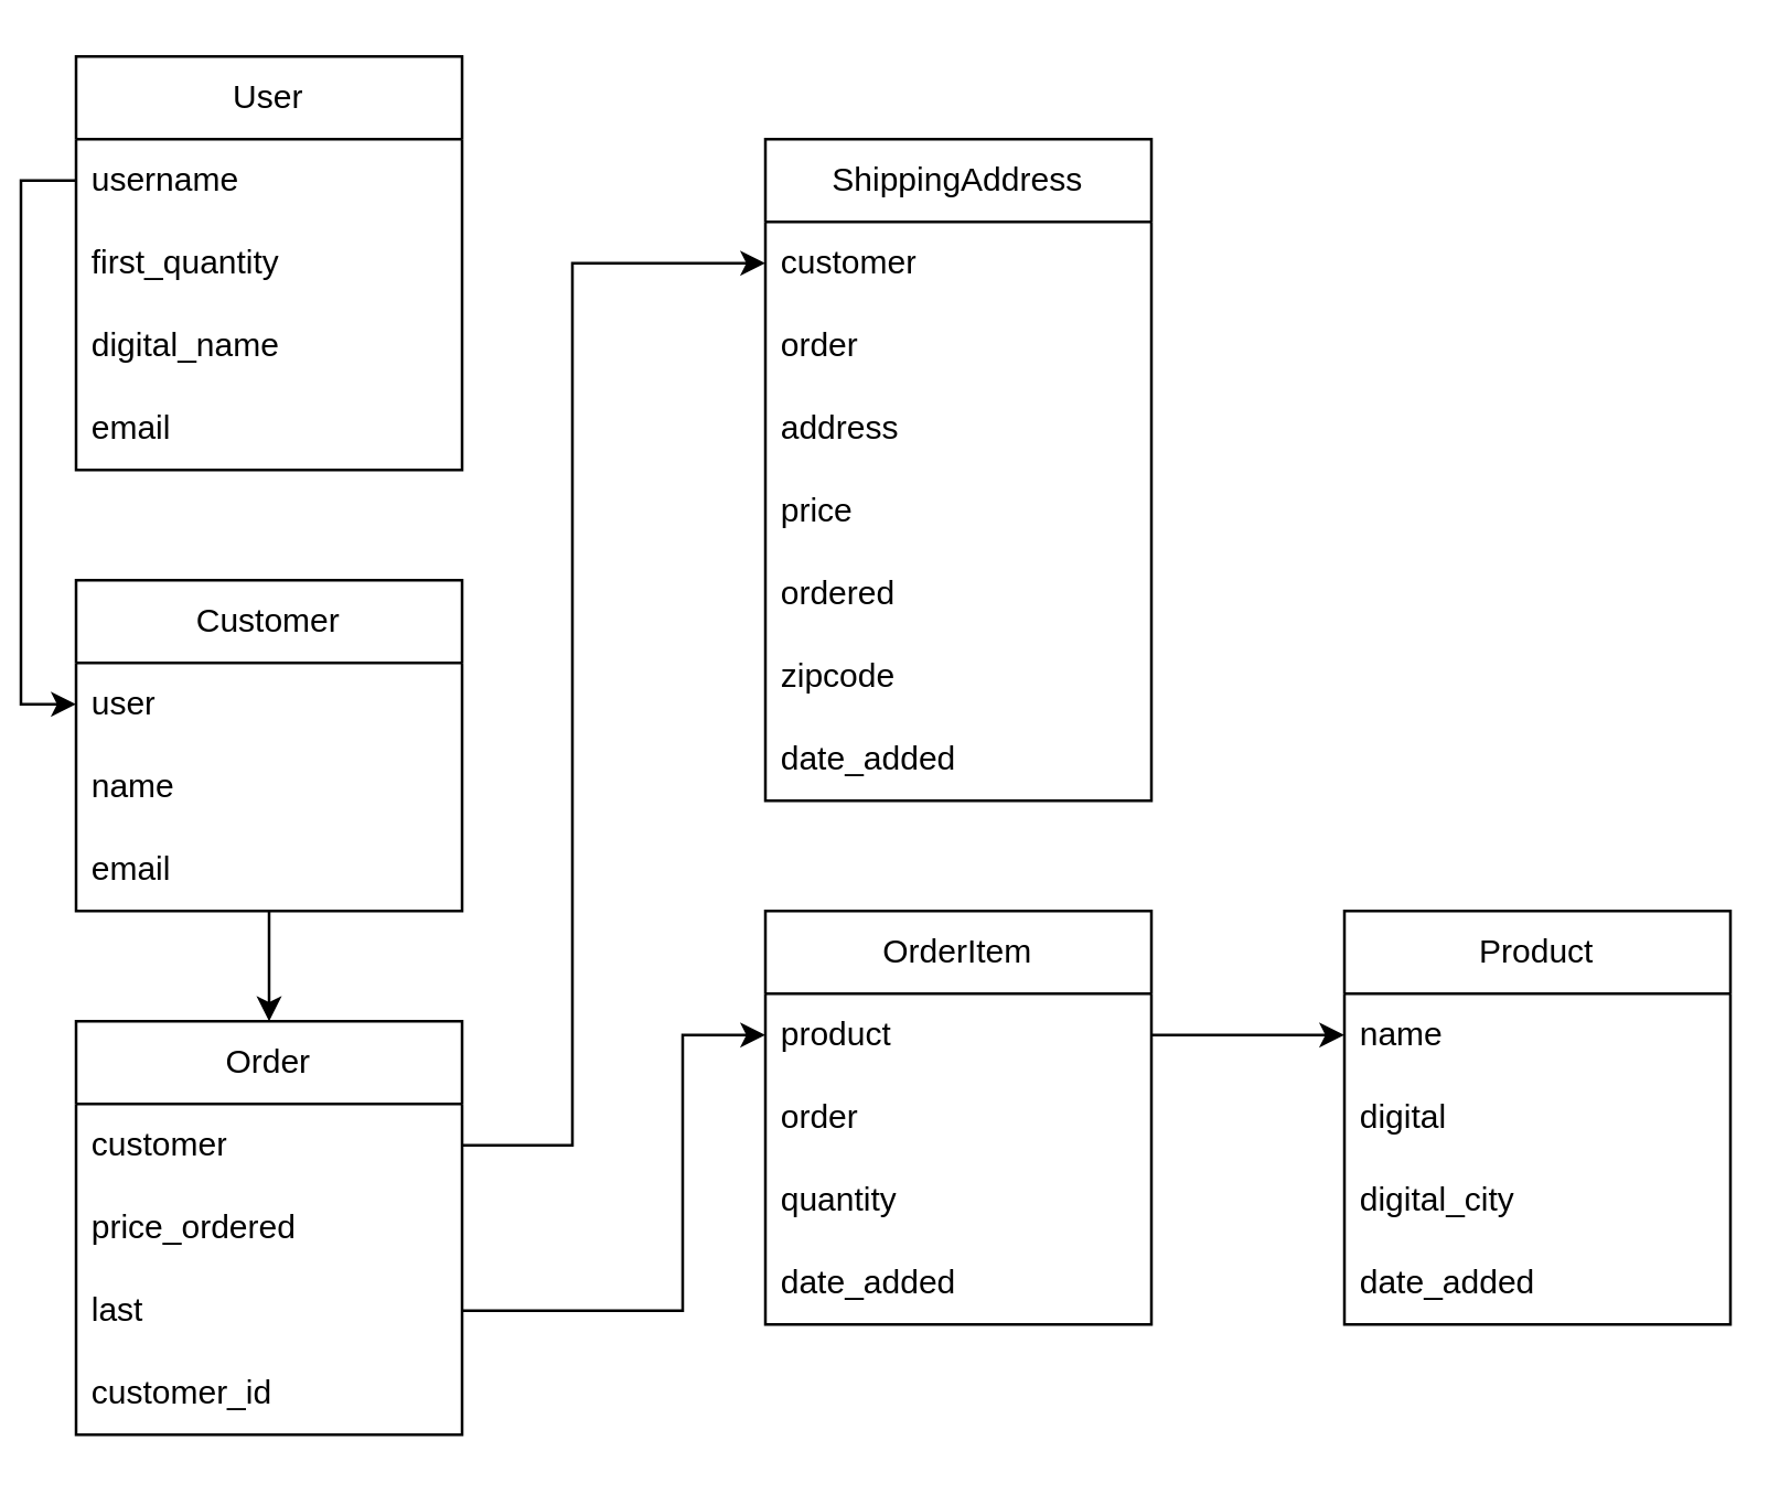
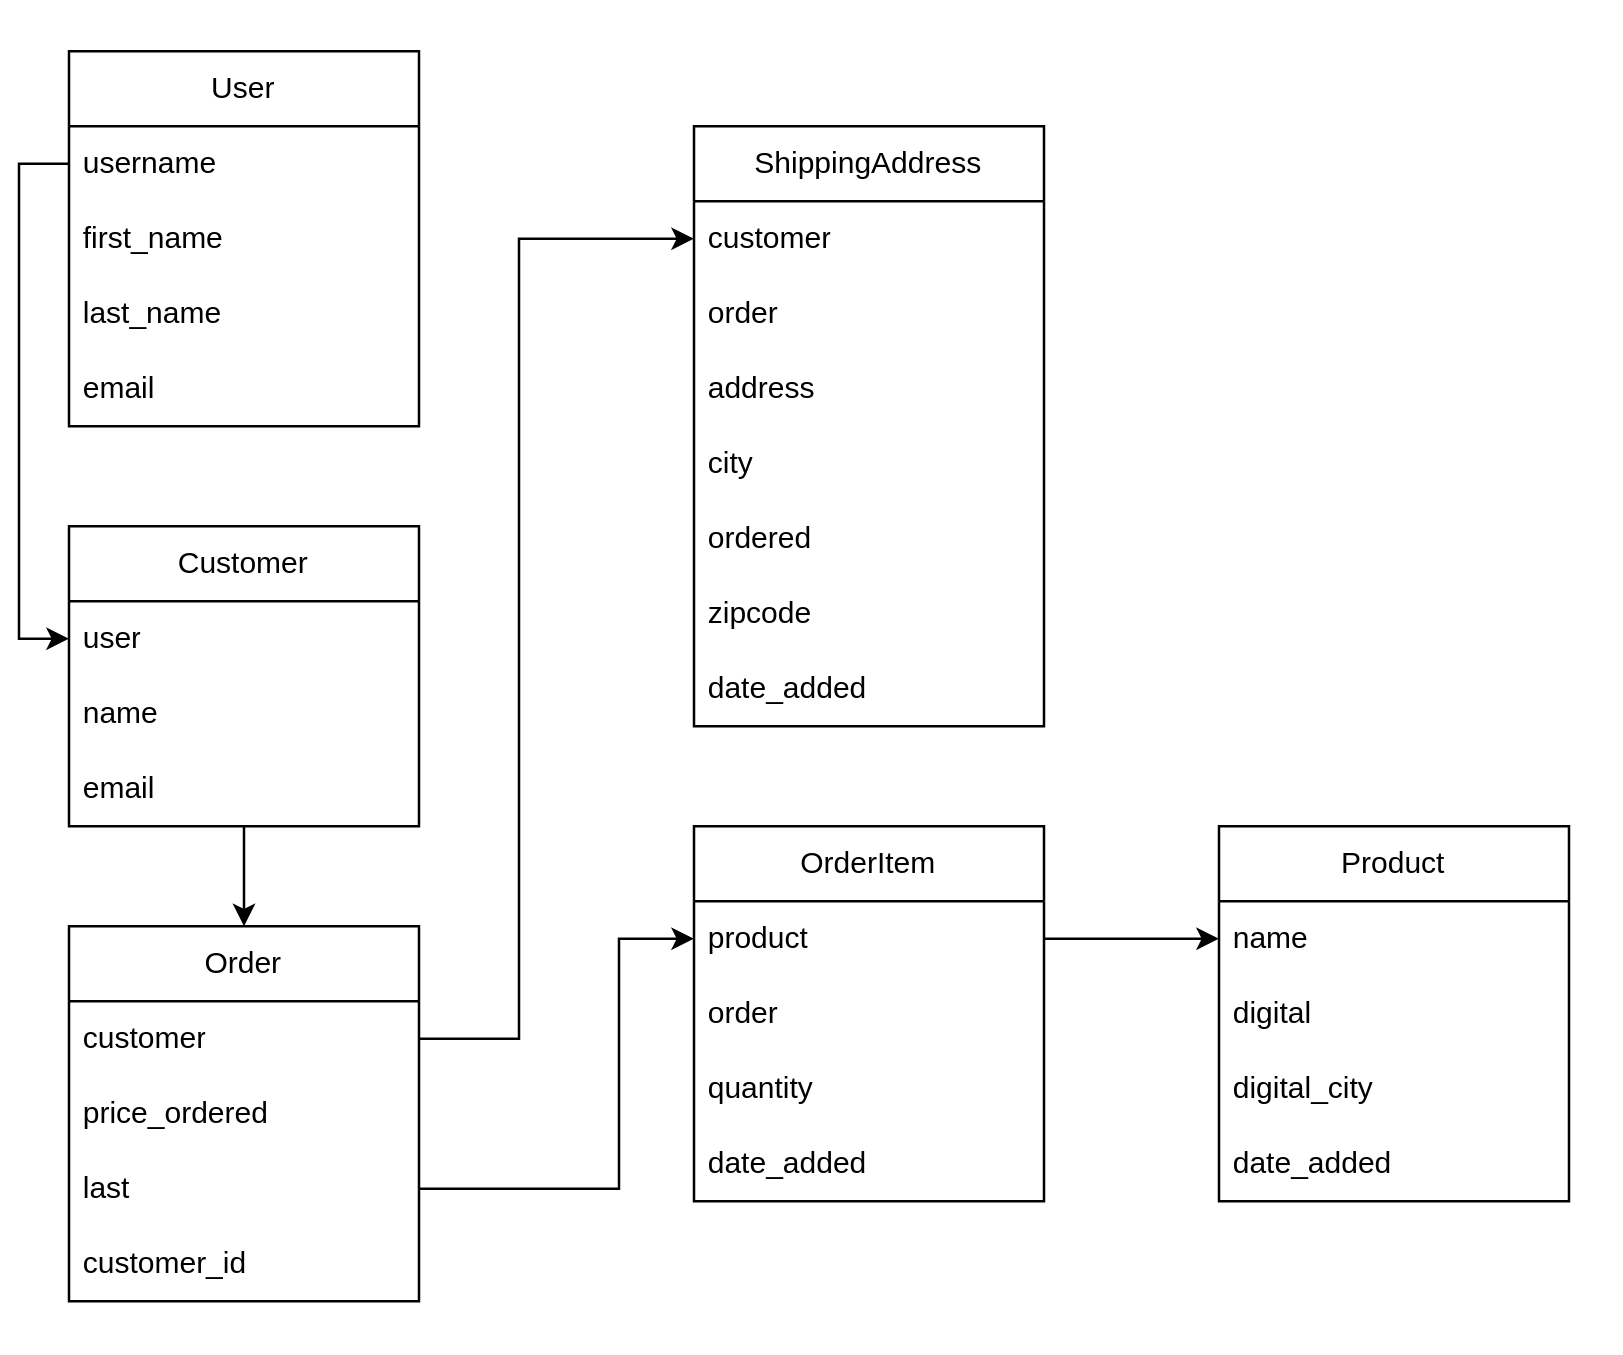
  <mxCell id="0" />
  <mxCell id="1" parent="0" />
  <mxCell id="2" value="User" style="swimlane;fontStyle=0;childLayout=stackLayout;horizontal=1;startSize=30;horizontalStack=0;resizeParent=1;resizeParentMax=0;resizeLast=0;collapsible=1;marginBottom=0;whiteSpace=wrap;html=1;" vertex="1" parent="1"><mxGeometry x="20" y="20" width="140" height="150" as="geometry" /></mxCell>
  <mxCell id="3" value="username" style="text;strokeColor=none;fillColor=none;align=left;verticalAlign=middle;spacingLeft=4;spacingRight=4;overflow=hidden;points=[[0,0.5],[1,0.5]];portConstraint=eastwest;rotatable=0;whiteSpace=wrap;html=1;" vertex="1" parent="2"><mxGeometry y="30" width="140" height="30" as="geometry" /></mxCell>
- <mxCell id="4" value="first_quantity&lt;br&gt;" style="text;strokeColor=none;fillColor=none;align=left;verticalAlign=middle;spacingLeft=4;spacingRight=4;overflow=hidden;points=[[0,0.5],[1,0.5]];portConstraint=eastwest;rotatable=0;whiteSpace=wrap;html=1;" vertex="1" parent="2"><mxGeometry y="60" width="140" height="30" as="geometry" /></mxCell>
- <mxCell id="5" value="digital_name" style="text;strokeColor=none;fillColor=none;align=left;verticalAlign=middle;spacingLeft=4;spacingRight=4;overflow=hidden;points=[[0,0.5],[1,0.5]];portConstraint=eastwest;rotatable=0;whiteSpace=wrap;html=1;" vertex="1" parent="2"><mxGeometry y="90" width="140" height="30" as="geometry" /></mxCell>
+ <mxCell id="4" value="first_name&lt;br&gt;" style="text;strokeColor=none;fillColor=none;align=left;verticalAlign=middle;spacingLeft=4;spacingRight=4;overflow=hidden;points=[[0,0.5],[1,0.5]];portConstraint=eastwest;rotatable=0;whiteSpace=wrap;html=1;" vertex="1" parent="2"><mxGeometry y="60" width="140" height="30" as="geometry" /></mxCell>
+ <mxCell id="5" value="last_name" style="text;strokeColor=none;fillColor=none;align=left;verticalAlign=middle;spacingLeft=4;spacingRight=4;overflow=hidden;points=[[0,0.5],[1,0.5]];portConstraint=eastwest;rotatable=0;whiteSpace=wrap;html=1;" vertex="1" parent="2"><mxGeometry y="90" width="140" height="30" as="geometry" /></mxCell>
  <mxCell id="6" value="email" style="text;strokeColor=none;fillColor=none;align=left;verticalAlign=middle;spacingLeft=4;spacingRight=4;overflow=hidden;points=[[0,0.5],[1,0.5]];portConstraint=eastwest;rotatable=0;whiteSpace=wrap;html=1;" vertex="1" parent="2"><mxGeometry y="120" width="140" height="30" as="geometry" /></mxCell>
  <mxCell id="7" style="edgeStyle=orthogonalEdgeStyle;rounded=0;orthogonalLoop=1;jettySize=auto;html=1;entryX=0.5;entryY=0;entryDx=0;entryDy=0;" edge="1" parent="1" source="8" target="12"><mxGeometry relative="1" as="geometry" /></mxCell>
  <mxCell id="8" value="Customer" style="swimlane;fontStyle=0;childLayout=stackLayout;horizontal=1;startSize=30;horizontalStack=0;resizeParent=1;resizeParentMax=0;resizeLast=0;collapsible=1;marginBottom=0;whiteSpace=wrap;html=1;" vertex="1" parent="1"><mxGeometry x="20" y="210" width="140" height="120" as="geometry" /></mxCell>
  <mxCell id="9" value="user" style="text;strokeColor=none;fillColor=none;align=left;verticalAlign=middle;spacingLeft=4;spacingRight=4;overflow=hidden;points=[[0,0.5],[1,0.5]];portConstraint=eastwest;rotatable=0;whiteSpace=wrap;html=1;" vertex="1" parent="8"><mxGeometry y="30" width="140" height="30" as="geometry" /></mxCell>
  <mxCell id="10" value="name" style="text;strokeColor=none;fillColor=none;align=left;verticalAlign=middle;spacingLeft=4;spacingRight=4;overflow=hidden;points=[[0,0.5],[1,0.5]];portConstraint=eastwest;rotatable=0;whiteSpace=wrap;html=1;" vertex="1" parent="8"><mxGeometry y="60" width="140" height="30" as="geometry" /></mxCell>
  <mxCell id="11" value="email" style="text;strokeColor=none;fillColor=none;align=left;verticalAlign=middle;spacingLeft=4;spacingRight=4;overflow=hidden;points=[[0,0.5],[1,0.5]];portConstraint=eastwest;rotatable=0;whiteSpace=wrap;html=1;" vertex="1" parent="8"><mxGeometry y="90" width="140" height="30" as="geometry" /></mxCell>
  <mxCell id="12" value="Order" style="swimlane;fontStyle=0;childLayout=stackLayout;horizontal=1;startSize=30;horizontalStack=0;resizeParent=1;resizeParentMax=0;resizeLast=0;collapsible=1;marginBottom=0;whiteSpace=wrap;html=1;" vertex="1" parent="1"><mxGeometry x="20" y="370" width="140" height="150" as="geometry" /></mxCell>
  <mxCell id="13" value="customer" style="text;strokeColor=none;fillColor=none;align=left;verticalAlign=middle;spacingLeft=4;spacingRight=4;overflow=hidden;points=[[0,0.5],[1,0.5]];portConstraint=eastwest;rotatable=0;whiteSpace=wrap;html=1;" vertex="1" parent="12"><mxGeometry y="30" width="140" height="30" as="geometry" /></mxCell>
  <mxCell id="14" value="price_ordered" style="text;strokeColor=none;fillColor=none;align=left;verticalAlign=middle;spacingLeft=4;spacingRight=4;overflow=hidden;points=[[0,0.5],[1,0.5]];portConstraint=eastwest;rotatable=0;whiteSpace=wrap;html=1;" vertex="1" parent="12"><mxGeometry y="60" width="140" height="30" as="geometry" /></mxCell>
  <mxCell id="15" value="last" style="text;strokeColor=none;fillColor=none;align=left;verticalAlign=middle;spacingLeft=4;spacingRight=4;overflow=hidden;points=[[0,0.5],[1,0.5]];portConstraint=eastwest;rotatable=0;whiteSpace=wrap;html=1;" vertex="1" parent="12"><mxGeometry y="90" width="140" height="30" as="geometry" /></mxCell>
  <mxCell id="16" value="customer_id" style="text;strokeColor=none;fillColor=none;align=left;verticalAlign=middle;spacingLeft=4;spacingRight=4;overflow=hidden;points=[[0,0.5],[1,0.5]];portConstraint=eastwest;rotatable=0;whiteSpace=wrap;html=1;" vertex="1" parent="12"><mxGeometry y="120" width="140" height="30" as="geometry" /></mxCell>
  <mxCell id="17" value="ShippingAddress" style="swimlane;fontStyle=0;childLayout=stackLayout;horizontal=1;startSize=30;horizontalStack=0;resizeParent=1;resizeParentMax=0;resizeLast=0;collapsible=1;marginBottom=0;whiteSpace=wrap;html=1;" vertex="1" parent="1"><mxGeometry x="270" y="50" width="140" height="240" as="geometry" /></mxCell>
  <mxCell id="18" value="customer" style="text;strokeColor=none;fillColor=none;align=left;verticalAlign=middle;spacingLeft=4;spacingRight=4;overflow=hidden;points=[[0,0.5],[1,0.5]];portConstraint=eastwest;rotatable=0;whiteSpace=wrap;html=1;" vertex="1" parent="17"><mxGeometry y="30" width="140" height="30" as="geometry" /></mxCell>
  <mxCell id="19" value="order" style="text;strokeColor=none;fillColor=none;align=left;verticalAlign=middle;spacingLeft=4;spacingRight=4;overflow=hidden;points=[[0,0.5],[1,0.5]];portConstraint=eastwest;rotatable=0;whiteSpace=wrap;html=1;" vertex="1" parent="17"><mxGeometry y="60" width="140" height="30" as="geometry" /></mxCell>
  <mxCell id="20" value="address" style="text;strokeColor=none;fillColor=none;align=left;verticalAlign=middle;spacingLeft=4;spacingRight=4;overflow=hidden;points=[[0,0.5],[1,0.5]];portConstraint=eastwest;rotatable=0;whiteSpace=wrap;html=1;" vertex="1" parent="17"><mxGeometry y="90" width="140" height="30" as="geometry" /></mxCell>
- <mxCell id="21" value="price" style="text;strokeColor=none;fillColor=none;align=left;verticalAlign=middle;spacingLeft=4;spacingRight=4;overflow=hidden;points=[[0,0.5],[1,0.5]];portConstraint=eastwest;rotatable=0;whiteSpace=wrap;html=1;" vertex="1" parent="17"><mxGeometry y="120" width="140" height="30" as="geometry" /></mxCell>
+ <mxCell id="21" value="city" style="text;strokeColor=none;fillColor=none;align=left;verticalAlign=middle;spacingLeft=4;spacingRight=4;overflow=hidden;points=[[0,0.5],[1,0.5]];portConstraint=eastwest;rotatable=0;whiteSpace=wrap;html=1;" vertex="1" parent="17"><mxGeometry y="120" width="140" height="30" as="geometry" /></mxCell>
  <mxCell id="22" value="ordered" style="text;strokeColor=none;fillColor=none;align=left;verticalAlign=middle;spacingLeft=4;spacingRight=4;overflow=hidden;points=[[0,0.5],[1,0.5]];portConstraint=eastwest;rotatable=0;whiteSpace=wrap;html=1;" vertex="1" parent="17"><mxGeometry y="150" width="140" height="30" as="geometry" /></mxCell>
  <mxCell id="23" value="zipcode" style="text;strokeColor=none;fillColor=none;align=left;verticalAlign=middle;spacingLeft=4;spacingRight=4;overflow=hidden;points=[[0,0.5],[1,0.5]];portConstraint=eastwest;rotatable=0;whiteSpace=wrap;html=1;" vertex="1" parent="17"><mxGeometry y="180" width="140" height="30" as="geometry" /></mxCell>
  <mxCell id="24" value="date_added" style="text;strokeColor=none;fillColor=none;align=left;verticalAlign=middle;spacingLeft=4;spacingRight=4;overflow=hidden;points=[[0,0.5],[1,0.5]];portConstraint=eastwest;rotatable=0;whiteSpace=wrap;html=1;" vertex="1" parent="17"><mxGeometry y="210" width="140" height="30" as="geometry" /></mxCell>
  <mxCell id="25" value="OrderItem" style="swimlane;fontStyle=0;childLayout=stackLayout;horizontal=1;startSize=30;horizontalStack=0;resizeParent=1;resizeParentMax=0;resizeLast=0;collapsible=1;marginBottom=0;whiteSpace=wrap;html=1;" vertex="1" parent="1"><mxGeometry x="270" y="330" width="140" height="150" as="geometry" /></mxCell>
  <mxCell id="26" value="product" style="text;strokeColor=none;fillColor=none;align=left;verticalAlign=middle;spacingLeft=4;spacingRight=4;overflow=hidden;points=[[0,0.5],[1,0.5]];portConstraint=eastwest;rotatable=0;whiteSpace=wrap;html=1;" vertex="1" parent="25"><mxGeometry y="30" width="140" height="30" as="geometry" /></mxCell>
  <mxCell id="27" value="order" style="text;strokeColor=none;fillColor=none;align=left;verticalAlign=middle;spacingLeft=4;spacingRight=4;overflow=hidden;points=[[0,0.5],[1,0.5]];portConstraint=eastwest;rotatable=0;whiteSpace=wrap;html=1;" vertex="1" parent="25"><mxGeometry y="60" width="140" height="30" as="geometry" /></mxCell>
  <mxCell id="28" value="quantity" style="text;strokeColor=none;fillColor=none;align=left;verticalAlign=middle;spacingLeft=4;spacingRight=4;overflow=hidden;points=[[0,0.5],[1,0.5]];portConstraint=eastwest;rotatable=0;whiteSpace=wrap;html=1;" vertex="1" parent="25"><mxGeometry y="90" width="140" height="30" as="geometry" /></mxCell>
  <mxCell id="29" value="date_added" style="text;strokeColor=none;fillColor=none;align=left;verticalAlign=middle;spacingLeft=4;spacingRight=4;overflow=hidden;points=[[0,0.5],[1,0.5]];portConstraint=eastwest;rotatable=0;whiteSpace=wrap;html=1;" vertex="1" parent="25"><mxGeometry y="120" width="140" height="30" as="geometry" /></mxCell>
  <mxCell id="30" value="Product" style="swimlane;fontStyle=0;childLayout=stackLayout;horizontal=1;startSize=30;horizontalStack=0;resizeParent=1;resizeParentMax=0;resizeLast=0;collapsible=1;marginBottom=0;whiteSpace=wrap;html=1;" vertex="1" parent="1"><mxGeometry x="480" y="330" width="140" height="150" as="geometry" /></mxCell>
  <mxCell id="31" value="name" style="text;strokeColor=none;fillColor=none;align=left;verticalAlign=middle;spacingLeft=4;spacingRight=4;overflow=hidden;points=[[0,0.5],[1,0.5]];portConstraint=eastwest;rotatable=0;whiteSpace=wrap;html=1;" vertex="1" parent="30"><mxGeometry y="30" width="140" height="30" as="geometry" /></mxCell>
  <mxCell id="32" value="digital" style="text;strokeColor=none;fillColor=none;align=left;verticalAlign=middle;spacingLeft=4;spacingRight=4;overflow=hidden;points=[[0,0.5],[1,0.5]];portConstraint=eastwest;rotatable=0;whiteSpace=wrap;html=1;" vertex="1" parent="30"><mxGeometry y="60" width="140" height="30" as="geometry" /></mxCell>
  <mxCell id="33" value="digital_city" style="text;strokeColor=none;fillColor=none;align=left;verticalAlign=middle;spacingLeft=4;spacingRight=4;overflow=hidden;points=[[0,0.5],[1,0.5]];portConstraint=eastwest;rotatable=0;whiteSpace=wrap;html=1;" vertex="1" parent="30"><mxGeometry y="90" width="140" height="30" as="geometry" /></mxCell>
  <mxCell id="34" value="date_added" style="text;strokeColor=none;fillColor=none;align=left;verticalAlign=middle;spacingLeft=4;spacingRight=4;overflow=hidden;points=[[0,0.5],[1,0.5]];portConstraint=eastwest;rotatable=0;whiteSpace=wrap;html=1;" vertex="1" parent="30"><mxGeometry y="120" width="140" height="30" as="geometry" /></mxCell>
  <mxCell id="35" style="edgeStyle=orthogonalEdgeStyle;rounded=0;orthogonalLoop=1;jettySize=auto;html=1;" edge="1" parent="1" source="13" target="18"><mxGeometry relative="1" as="geometry"><Array as="points"><mxPoint x="200" y="415" /><mxPoint x="200" y="95" /></Array></mxGeometry></mxCell>
  <mxCell id="36" style="edgeStyle=orthogonalEdgeStyle;rounded=0;orthogonalLoop=1;jettySize=auto;html=1;entryX=0;entryY=0.5;entryDx=0;entryDy=0;" edge="1" parent="1" source="15" target="26"><mxGeometry relative="1" as="geometry"><Array as="points"><mxPoint x="240" y="475" /><mxPoint x="240" y="375" /></Array></mxGeometry></mxCell>
  <mxCell id="37" style="edgeStyle=orthogonalEdgeStyle;rounded=0;orthogonalLoop=1;jettySize=auto;html=1;exitX=1;exitY=0.5;exitDx=0;exitDy=0;" edge="1" parent="1" source="26" target="31"><mxGeometry relative="1" as="geometry" /></mxCell>
  <mxCell id="38" style="edgeStyle=orthogonalEdgeStyle;rounded=0;orthogonalLoop=1;jettySize=auto;html=1;entryX=0;entryY=0.5;entryDx=0;entryDy=0;" edge="1" parent="1" source="3" target="9"><mxGeometry relative="1" as="geometry" /></mxCell>
